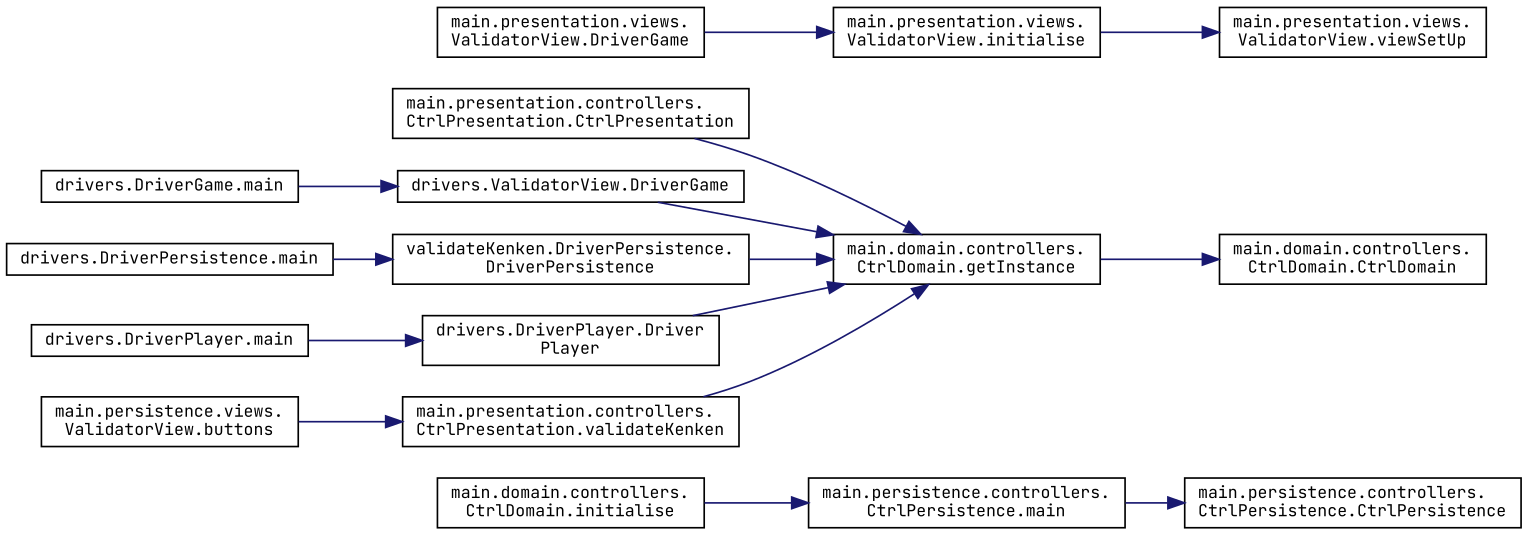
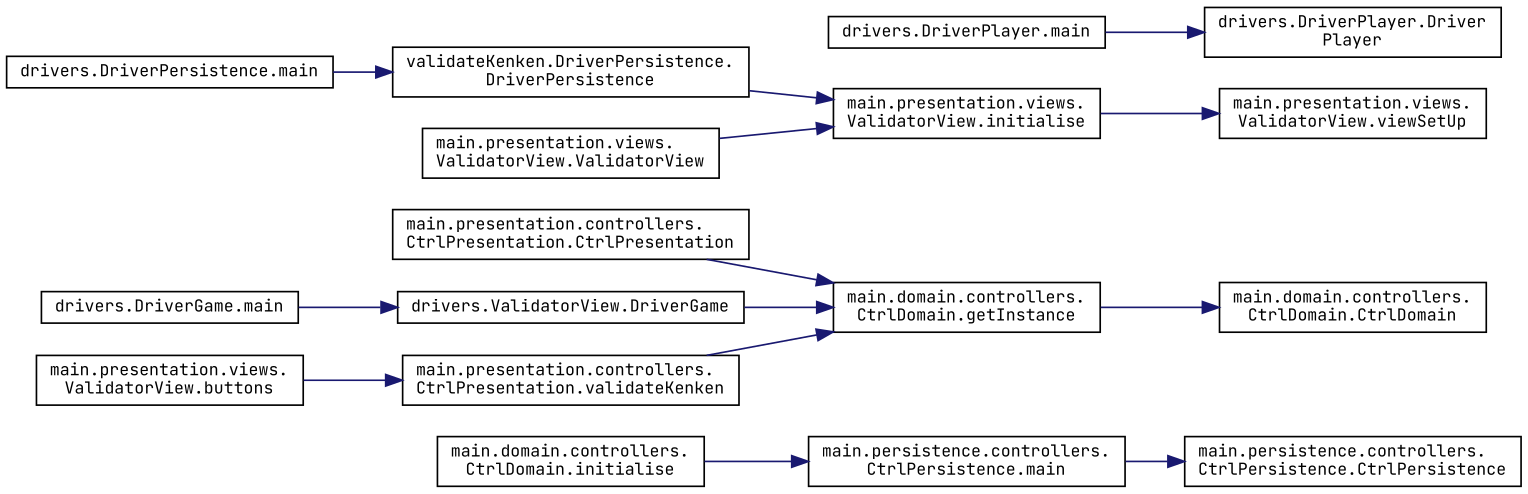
  digraph {
    fontname="JetBrains Mono"
    rankdir=RL
    node [color=black fillcolor=white fontname="JetBrains Mono" fontsize=10 shape=record style=filled]
    edge [color=midnightblue dir=back fontname="JetBrains Mono" fontsize=10 labelfontname=Helvetica labelfontsize=10 style=solid]
    n1 [height=0.2 label="main.persistence.controllers.\lCtrlPersistence.CtrlPersistence" width=0.4]
    n2 [height=0.2 label="main.persistence.controllers.\lCtrlPersistence.main" width=0.4]
    n3 [height=0.2 label="main.domain.controllers.\lCtrlDomain.initialise" width=0.4]
    n4 [height=0.2 label="main.domain.controllers.\lCtrlDomain.CtrlDomain" width=0.4]
    n5 [height=0.2 label="main.domain.controllers.\lCtrlDomain.getInstance" width=0.4]
    n6 [height=0.2 label="main.presentation.controllers.\lCtrlPresentation.CtrlPresentation" width=0.4]
    n7 [height=0.2 label="drivers.ValidatorView.DriverGame" width=0.4]
    n8 [height=0.2 label="validateKenken.DriverPersistence.\lDriverPersistence" width=0.4]
    n9 [height=0.2 label="drivers.DriverPlayer.Driver\lPlayer" width=0.4]
    n10 [height=0.2 label="main.presentation.controllers.\lCtrlPresentation.validateKenken" width=0.4]
    n11 [height=0.2 label="drivers.DriverGame.main" width=0.4]
    n12 [height=0.2 label="drivers.DriverPersistence.main" width=0.4]
    n13 [height=0.2 label="drivers.DriverPlayer.main" width=0.4]
-   n14 [height=0.2 label="main.persistence.views.\lValidatorView.buttons" width=0.4]
+   n14 [height=0.2 label="main.presentation.views.\lValidatorView.buttons" width=0.4]
    n15 [height=0.2 label="main.presentation.views.\lValidatorView.viewSetUp" width=0.4]
    n16 [height=0.2 label="main.presentation.views.\lValidatorView.initialise" width=0.4]
-   n17 [height=0.2 label="main.presentation.views.\lValidatorView.DriverGame" width=0.4]
+   n17 [height=0.2 label="main.presentation.views.\lValidatorView.ValidatorView" width=0.4]
    n1 -> n2
    n2 -> n3
    n4 -> n5
    n5 -> n6
    n5 -> n7
-   n5 -> n8
-   n5 -> n9
+   n16 -> n8
    n5 -> n10
    n7 -> n11
    n8 -> n12
    n9 -> n13
    n10 -> n14
    n15 -> n16
    n16 -> n17
  }
